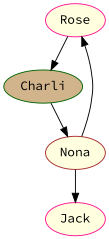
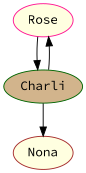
  digraph {
    fontname="Source Code Pro"
    root=Nona
    node [color=deeppink fillcolor=lightyellow fontname="Source Code Pro" style=filled]
    edge [fontname="Source Code Pro"]
    Rose
    Charli [color=darkgreen fillcolor=tan]
    Nona [color=brown]
-   Jack
    Rose -> Charli
-   Nona -> Rose
+   Charli -> Rose
    Charli -> Nona
-   Nona -> Jack
  }
